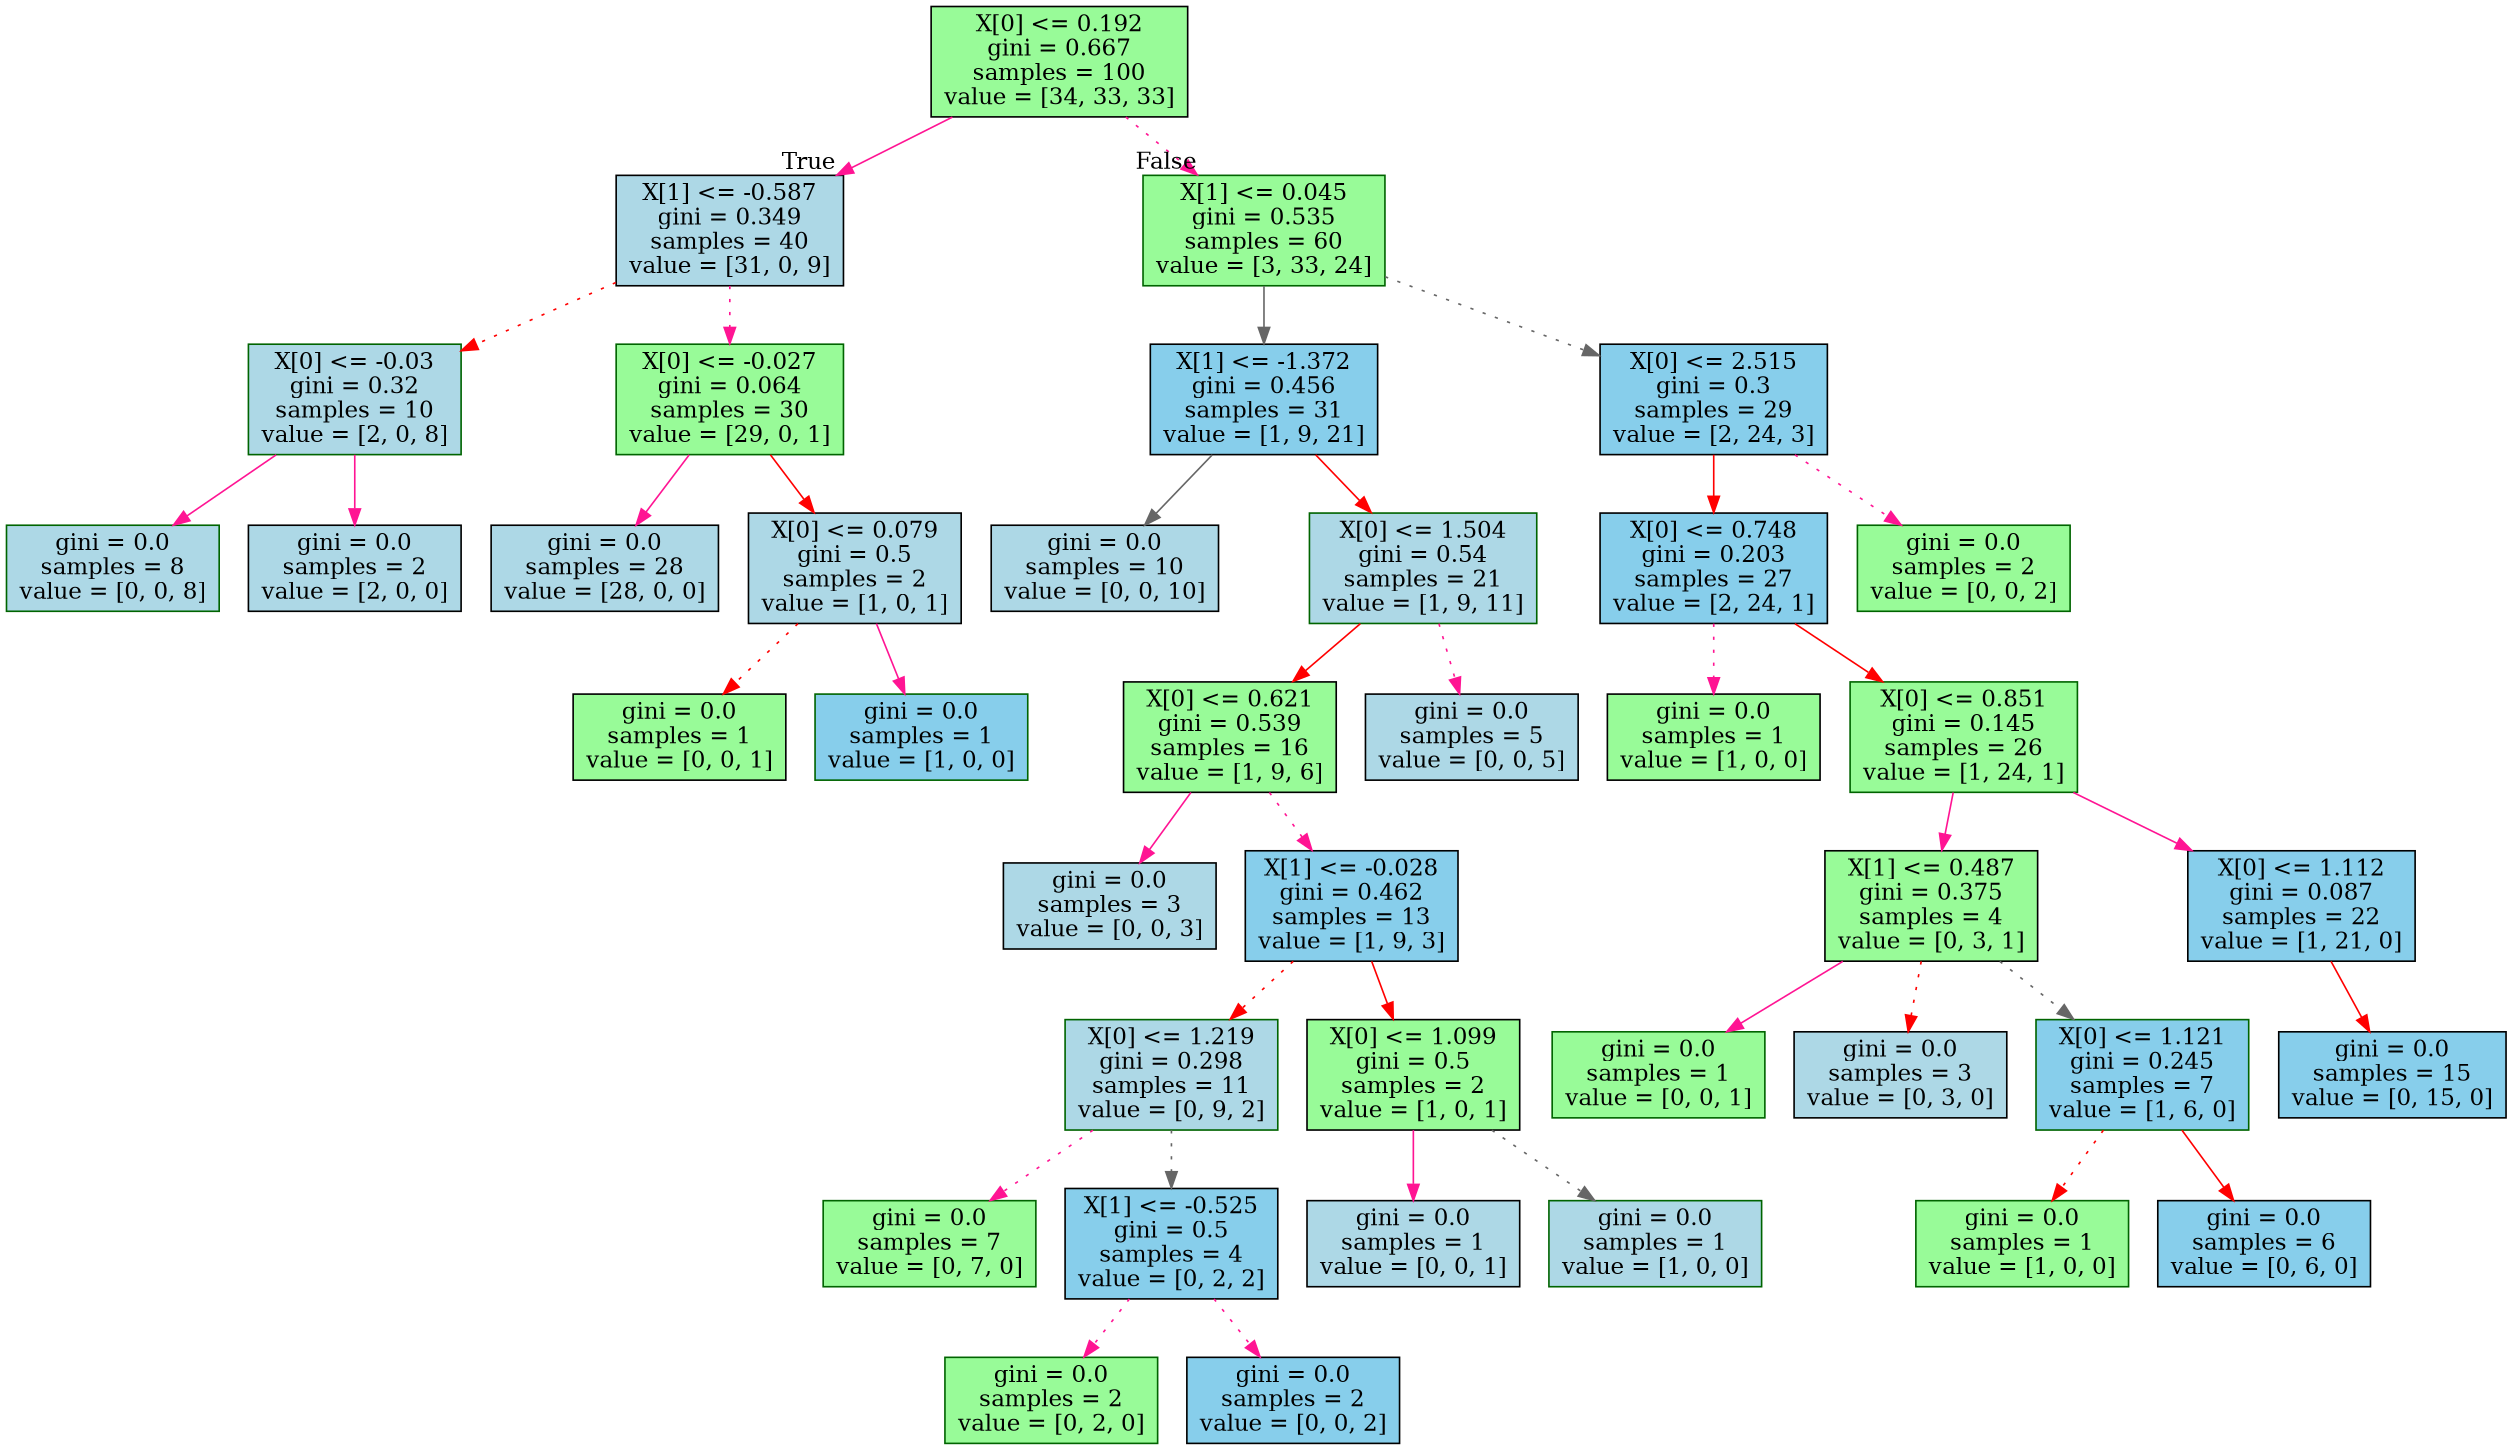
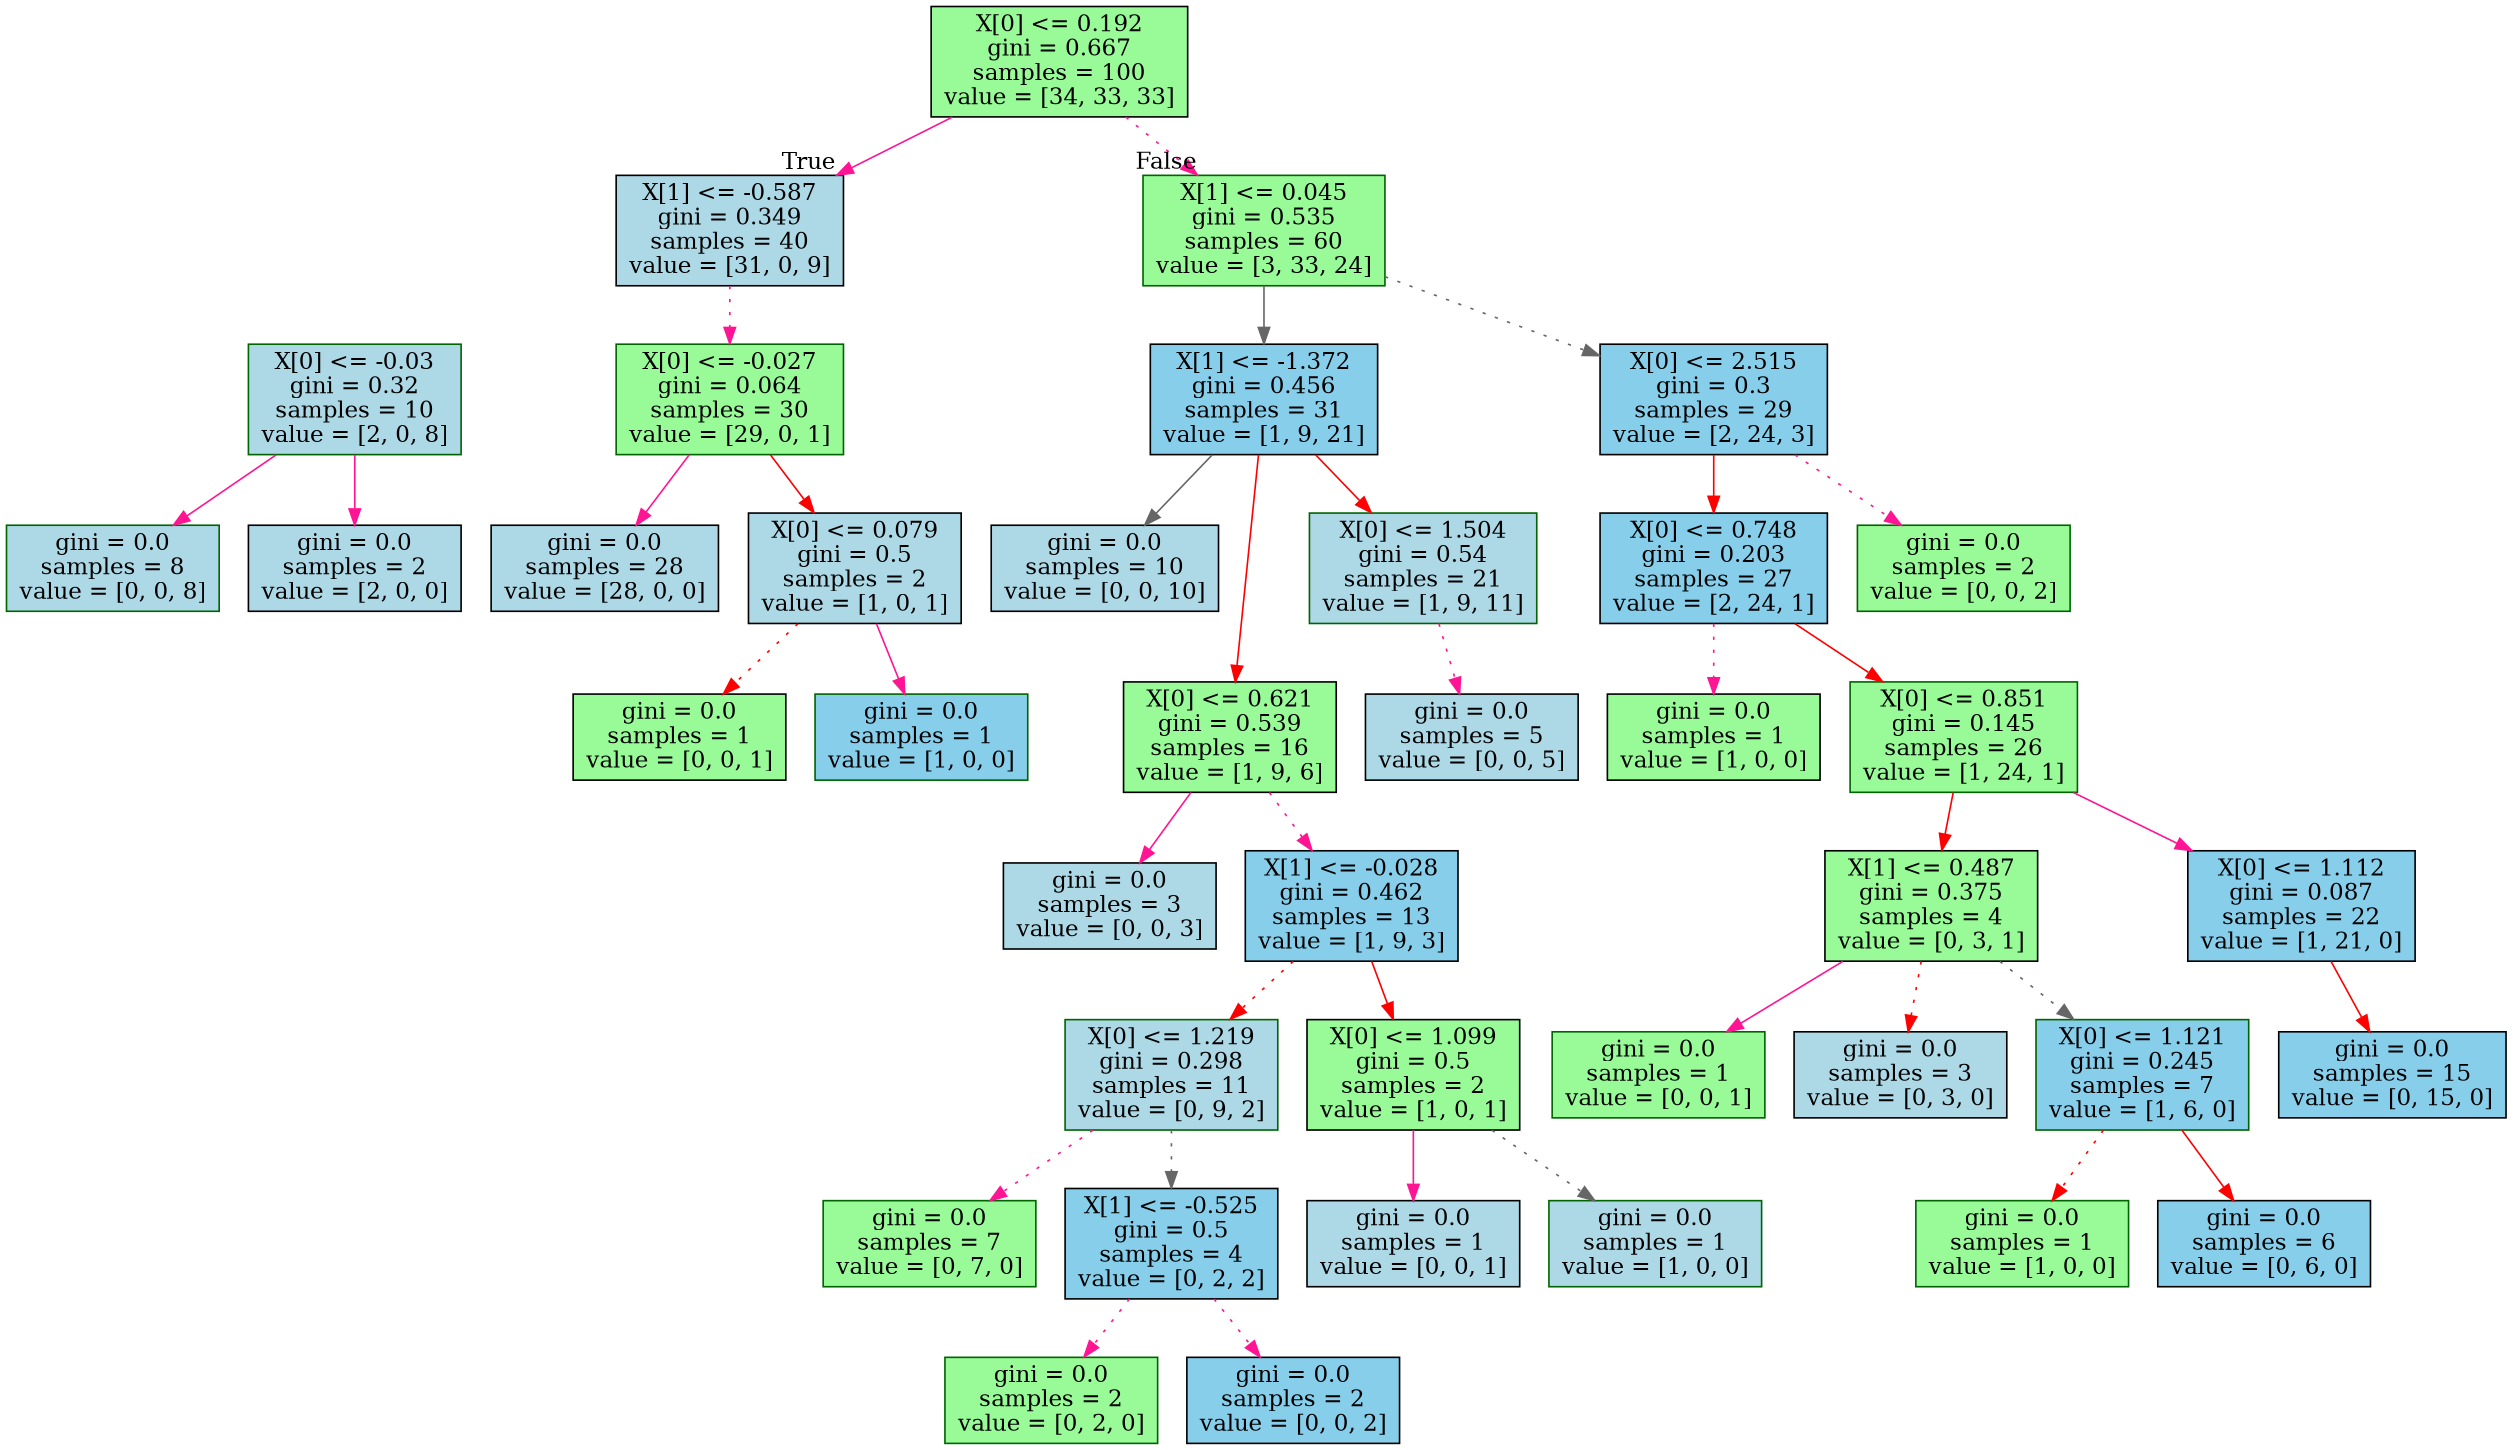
  digraph {
    node [color=black fillcolor=palegreen shape=box style=filled]
    edge [color=deeppink style=solid]
    n1 [label="X[0] <= 0.192\ngini = 0.667\nsamples = 100\nvalue = [34, 33, 33]"]
    n2 [fillcolor=lightblue label="X[1] <= -0.587\ngini = 0.349\nsamples = 40\nvalue = [31, 0, 9]"]
    n3 [color=darkgreen label="X[1] <= 0.045\ngini = 0.535\nsamples = 60\nvalue = [3, 33, 24]"]
    n4 [color=darkgreen fillcolor=lightblue label="X[0] <= -0.03\ngini = 0.32\nsamples = 10\nvalue = [2, 0, 8]"]
    n5 [color=darkgreen label="X[0] <= -0.027\ngini = 0.064\nsamples = 30\nvalue = [29, 0, 1]"]
    n6 [fillcolor=skyblue label="X[1] <= -1.372\ngini = 0.456\nsamples = 31\nvalue = [1, 9, 21]"]
    n7 [fillcolor=skyblue label="X[0] <= 2.515\ngini = 0.3\nsamples = 29\nvalue = [2, 24, 3]"]
    n8 [color=darkgreen fillcolor=lightblue label="gini = 0.0\nsamples = 8\nvalue = [0, 0, 8]"]
    n9 [fillcolor=lightblue label="gini = 0.0\nsamples = 2\nvalue = [2, 0, 0]"]
    n10 [fillcolor=lightblue label="gini = 0.0\nsamples = 28\nvalue = [28, 0, 0]"]
    n11 [fillcolor=lightblue label="X[0] <= 0.079\ngini = 0.5\nsamples = 2\nvalue = [1, 0, 1]"]
    n12 [label="gini = 0.0\nsamples = 1\nvalue = [0, 0, 1]"]
    n13 [color=darkgreen fillcolor=skyblue label="gini = 0.0\nsamples = 1\nvalue = [1, 0, 0]"]
    n14 [fillcolor=lightblue label="gini = 0.0\nsamples = 10\nvalue = [0, 0, 10]"]
    n15 [color=darkgreen fillcolor=lightblue label="X[0] <= 1.504\ngini = 0.54\nsamples = 21\nvalue = [1, 9, 11]"]
    n16 [fillcolor=skyblue label="X[0] <= 0.748\ngini = 0.203\nsamples = 27\nvalue = [2, 24, 1]"]
    n17 [color=darkgreen label="gini = 0.0\nsamples = 2\nvalue = [0, 0, 2]"]
    n18 [label="X[0] <= 0.621\ngini = 0.539\nsamples = 16\nvalue = [1, 9, 6]"]
    n19 [fillcolor=lightblue label="gini = 0.0\nsamples = 5\nvalue = [0, 0, 5]"]
    n20 [fillcolor=lightblue label="gini = 0.0\nsamples = 3\nvalue = [0, 0, 3]"]
    n21 [fillcolor=skyblue label="X[1] <= -0.028\ngini = 0.462\nsamples = 13\nvalue = [1, 9, 3]"]
    n22 [color=darkgreen fillcolor=lightblue label="X[0] <= 1.219\ngini = 0.298\nsamples = 11\nvalue = [0, 9, 2]"]
    n23 [label="X[0] <= 1.099\ngini = 0.5\nsamples = 2\nvalue = [1, 0, 1]"]
    n24 [color=darkgreen label="gini = 0.0\nsamples = 7\nvalue = [0, 7, 0]"]
    n25 [fillcolor=skyblue label="X[1] <= -0.525\ngini = 0.5\nsamples = 4\nvalue = [0, 2, 2]"]
    n26 [fillcolor=lightblue label="gini = 0.0\nsamples = 1\nvalue = [0, 0, 1]"]
    n27 [color=darkgreen fillcolor=lightblue label="gini = 0.0\nsamples = 1\nvalue = [1, 0, 0]"]
    n28 [color=darkgreen label="gini = 0.0\nsamples = 2\nvalue = [0, 2, 0]"]
    n29 [fillcolor=skyblue label="gini = 0.0\nsamples = 2\nvalue = [0, 0, 2]"]
    n30 [label="gini = 0.0\nsamples = 1\nvalue = [1, 0, 0]"]
    n31 [color=darkgreen label="X[0] <= 0.851\ngini = 0.145\nsamples = 26\nvalue = [1, 24, 1]"]
    n32 [label="X[1] <= 0.487\ngini = 0.375\nsamples = 4\nvalue = [0, 3, 1]"]
    n33 [fillcolor=skyblue label="X[0] <= 1.112\ngini = 0.087\nsamples = 22\nvalue = [1, 21, 0]"]
    n34 [color=darkgreen label="gini = 0.0\nsamples = 1\nvalue = [0, 0, 1]"]
    n35 [fillcolor=lightblue label="gini = 0.0\nsamples = 3\nvalue = [0, 3, 0]"]
    n36 [color=darkgreen fillcolor=skyblue label="X[0] <= 1.121\ngini = 0.245\nsamples = 7\nvalue = [1, 6, 0]"]
    n37 [fillcolor=skyblue label="gini = 0.0\nsamples = 15\nvalue = [0, 15, 0]"]
    n38 [color=darkgreen label="gini = 0.0\nsamples = 1\nvalue = [1, 0, 0]"]
    n39 [fillcolor=skyblue label="gini = 0.0\nsamples = 6\nvalue = [0, 6, 0]"]
    n1 -> n2 [headlabel=True labelangle=45 labeldistance=2.5]
    n1 -> n3 [headlabel=False labelangle=-45 labeldistance=2.5 style=dotted]
-   n2 -> n4 [color=red style=dotted]
    n2 -> n5 [style=dotted]
    n3 -> n6 [color=gray40]
    n3 -> n7 [color=gray40 style=dotted]
    n4 -> n8
    n4 -> n9
    n5 -> n10
    n5 -> n11 [color=red]
    n6 -> n14 [color=gray40]
    n6 -> n15 [color=red]
    n7 -> n16 [color=red]
    n7 -> n17 [style=dotted]
    n11 -> n12 [color=red style=dotted]
    n11 -> n13
-   n15 -> n18 [color=red]
+   n6 -> n18 [color=red]
    n15 -> n19 [style=dotted]
    n16 -> n30 [style=dotted]
    n16 -> n31 [color=red]
    n18 -> n20
    n18 -> n21 [style=dotted]
    n21 -> n22 [color=red style=dotted]
    n21 -> n23 [color=red]
    n22 -> n24 [style=dotted]
    n22 -> n25 [color=gray40 style=dotted]
    n23 -> n26
    n23 -> n27 [color=gray40 style=dotted]
    n25 -> n28 [style=dotted]
    n25 -> n29 [style=dotted]
-   n31 -> n32
+   n31 -> n32 [color=red]
    n31 -> n33
    n32 -> n34
    n32 -> n35 [color=red style=dotted]
    n32 -> n36 [color=gray40 style=dotted]
    n33 -> n37 [color=red]
    n36 -> n38 [color=red style=dotted]
    n36 -> n39 [color=red]
  }
